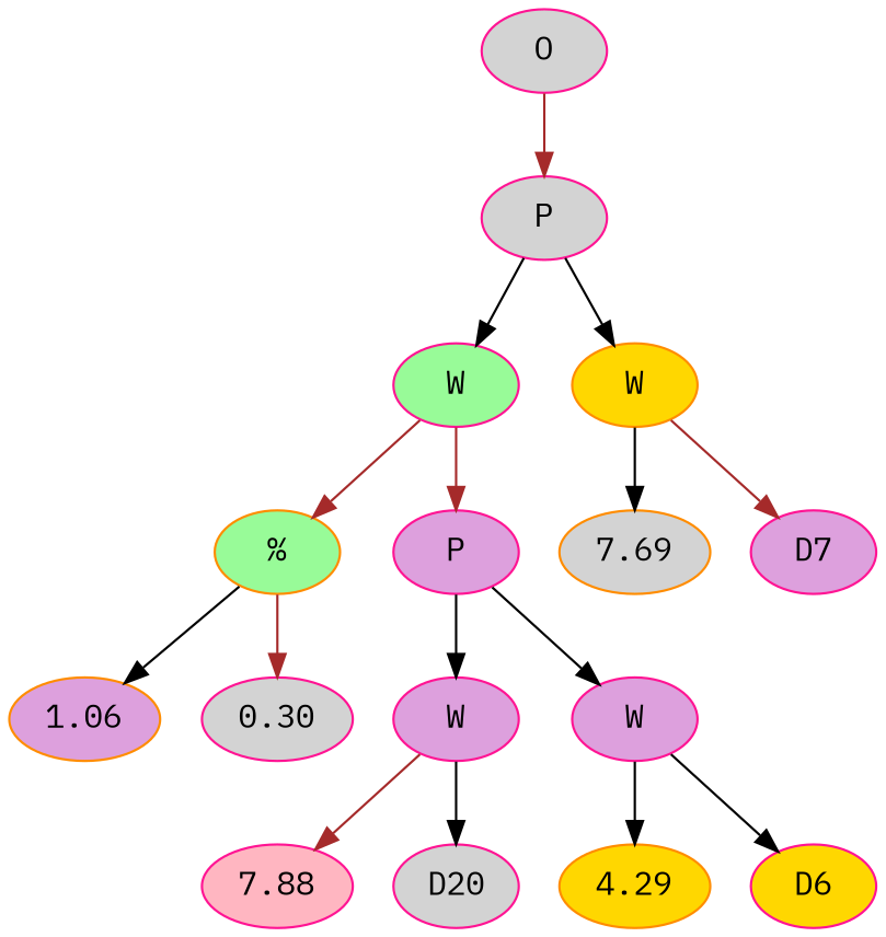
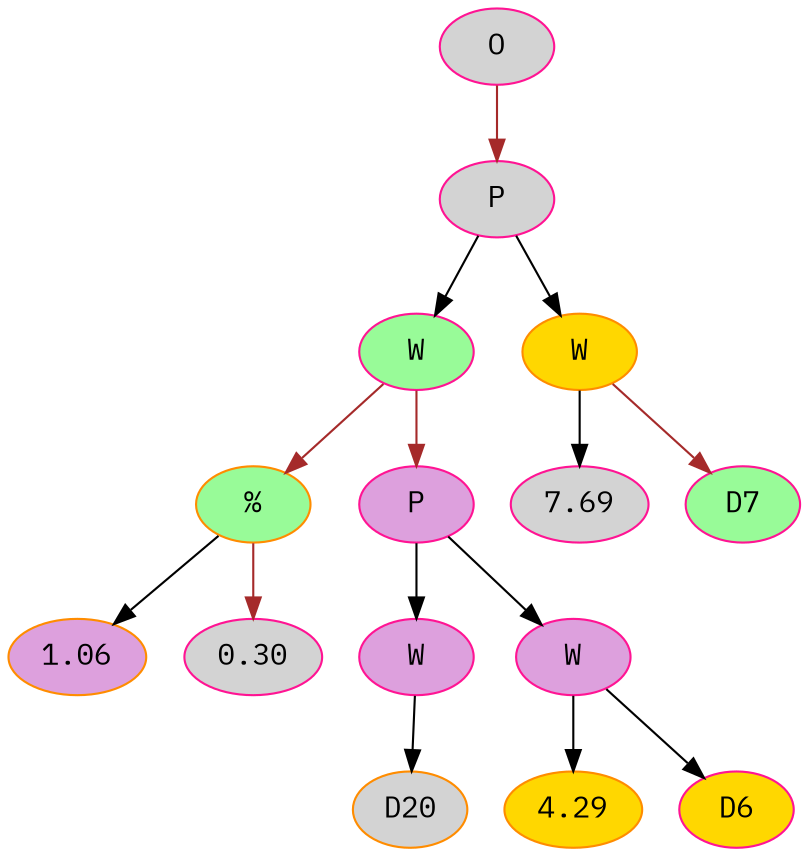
  digraph {
    fontname="IBM Plex Mono"
    node [color=deeppink fillcolor=lightgrey fontname="IBM Plex Mono" style=filled]
    edge [color=black fontname="IBM Plex Mono"]
    n1 [label=O]
    n2 [label=P]
    n3 [fillcolor=palegreen label=W]
    n4 [color=darkorange fillcolor=gold label=W]
    n5 [color=darkorange fillcolor=palegreen label="%"]
    n6 [fillcolor=plum label=P]
-   n7 [color=darkorange label=7.69]
-   n8 [fillcolor=plum label=D7]
+   n7 [label=7.69]
+   n8 [fillcolor=palegreen label=D7]
    n9 [color=darkorange fillcolor=plum label=1.06]
    n10 [label=0.30]
    n11 [fillcolor=plum label=W]
    n12 [fillcolor=plum label=W]
-   n13 [fillcolor=lightpink label=7.88]
-   n14 [label=D20]
+   n14 [color=darkorange label=D20]
    n15 [color=darkorange fillcolor=gold label=4.29]
    n16 [fillcolor=gold label=D6]
    n1 -> n2 [color=brown]
    n2 -> n3
    n2 -> n4
    n3 -> n5 [color=brown]
    n3 -> n6 [color=brown]
    n4 -> n7
    n4 -> n8 [color=brown]
    n5 -> n9
    n5 -> n10 [color=brown]
    n6 -> n11
    n6 -> n12
-   n11 -> n13 [color=brown]
    n11 -> n14
    n12 -> n15
    n12 -> n16
  }
